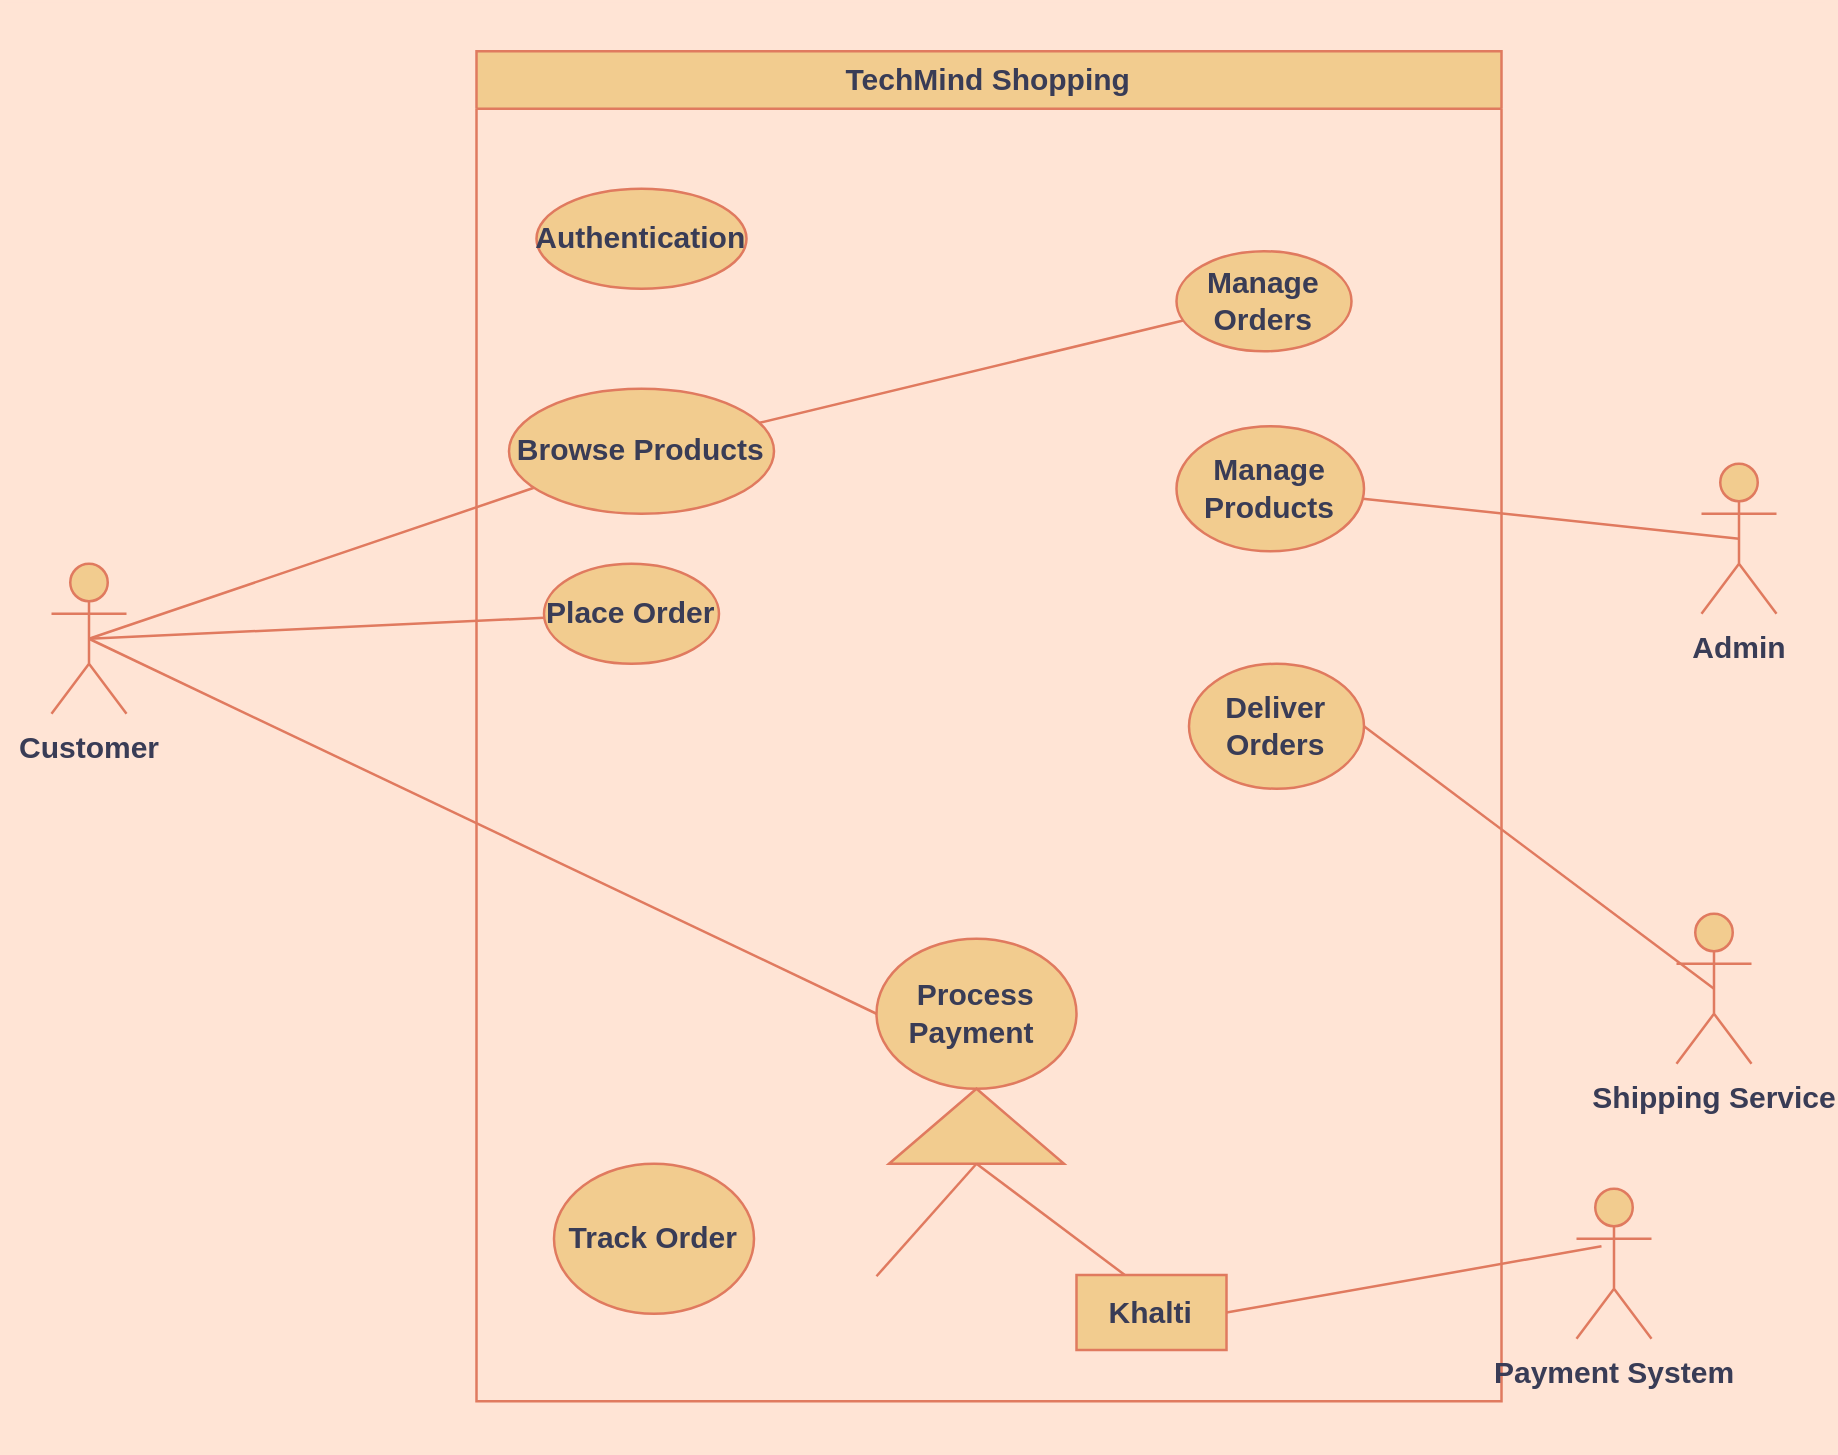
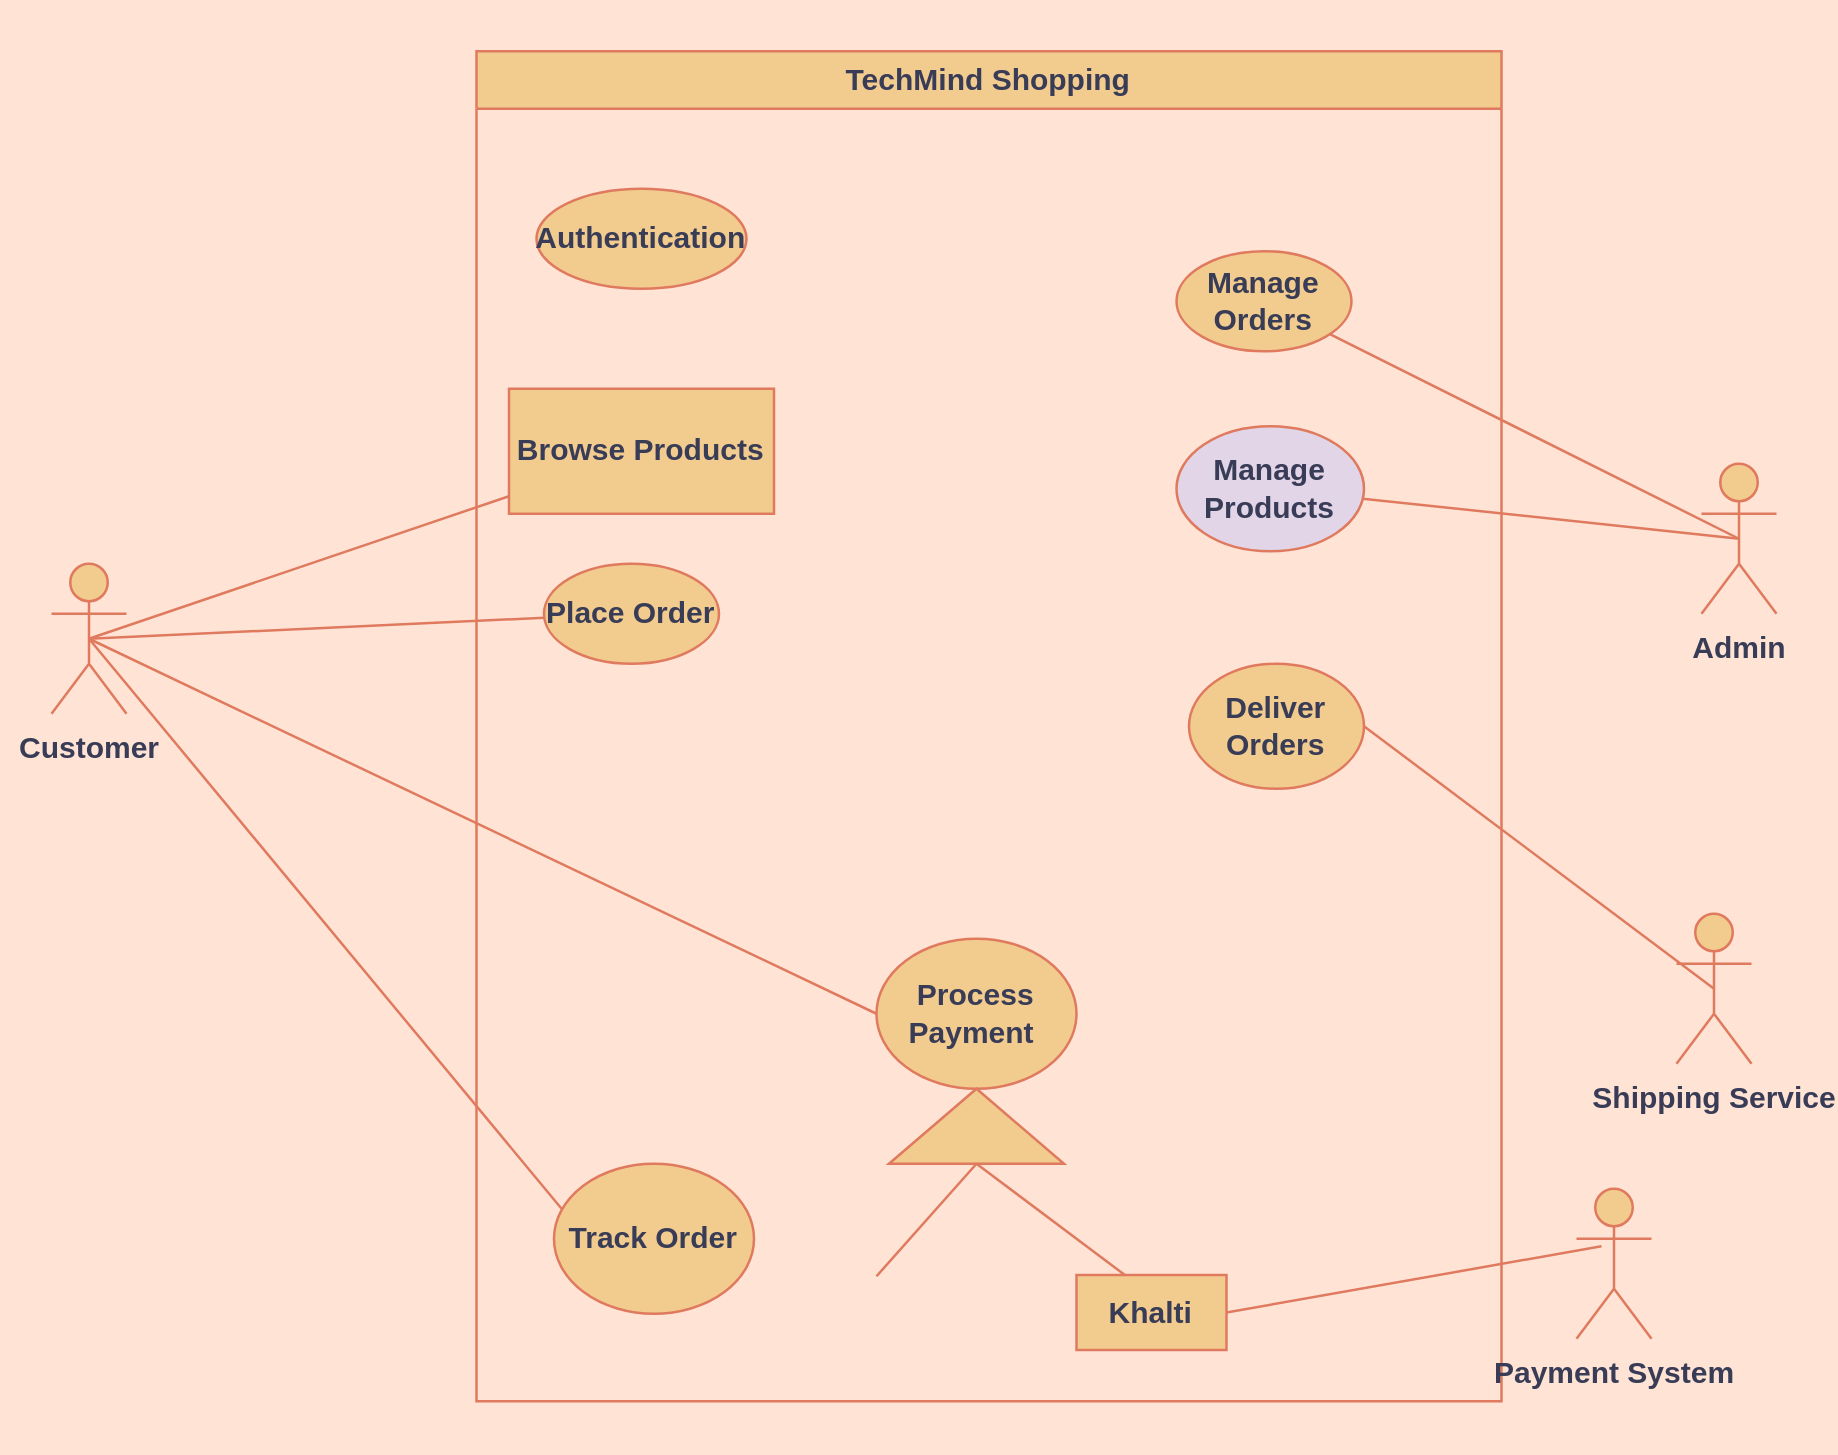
  <mxCell id="0" />
  <mxCell id="1" parent="0" />
  <mxCell id="2" value="Customer" style="shape=umlActor;verticalLabelPosition=bottom;verticalAlign=top;html=1;outlineConnect=0;fontStyle=1;labelBackgroundColor=none;fillColor=#F2CC8F;strokeColor=#E07A5F;fontColor=#393C56;rounded=0;" vertex="1" parent="1"><mxGeometry x="20" y="225" width="30" height="60" as="geometry" /></mxCell>
  <mxCell id="3" value="TechMind Shopping" style="swimlane;whiteSpace=wrap;html=1;fontStyle=1;labelBackgroundColor=none;fillColor=#F2CC8F;strokeColor=#E07A5F;fontColor=#393C56;rounded=0;" vertex="1" parent="1"><mxGeometry x="190" y="20" width="410" height="540" as="geometry" /></mxCell>
  <mxCell id="4" value="Authentication" style="ellipse;whiteSpace=wrap;html=1;fontStyle=1;labelBackgroundColor=none;fillColor=#F2CC8F;strokeColor=#E07A5F;fontColor=#393C56;rounded=0;" vertex="1" parent="3"><mxGeometry x="24" y="55" width="84" height="40" as="geometry" /></mxCell>
- <mxCell id="5" value="Browse Products" style="ellipse;whiteSpace=wrap;html=1;fontStyle=1;labelBackgroundColor=none;fillColor=#F2CC8F;strokeColor=#E07A5F;fontColor=#393C56;rounded=0;" vertex="1" parent="3"><mxGeometry x="13" y="135" width="106" height="50" as="geometry" /></mxCell>
+ <mxCell id="5" value="Browse Products" style="whiteSpace=wrap;html=1;fontStyle=1;labelBackgroundColor=none;fillColor=#F2CC8F;strokeColor=#E07A5F;fontColor=#393C56;rounded=0;" vertex="1" parent="3"><mxGeometry x="13" y="135" width="106" height="50" as="geometry" /></mxCell>
  <mxCell id="6" value="Place Order" style="ellipse;whiteSpace=wrap;html=1;fontStyle=1;labelBackgroundColor=none;fillColor=#F2CC8F;strokeColor=#E07A5F;fontColor=#393C56;rounded=0;" vertex="1" parent="3"><mxGeometry x="27" y="205" width="70" height="40" as="geometry" /></mxCell>
  <mxCell id="7" value="Manage Orders" style="ellipse;whiteSpace=wrap;html=1;fontStyle=1;labelBackgroundColor=none;fillColor=#F2CC8F;strokeColor=#E07A5F;fontColor=#393C56;rounded=0;" vertex="1" parent="3"><mxGeometry x="280" y="80" width="70" height="40" as="geometry" /></mxCell>
- <mxCell id="8" value="Manage Products" style="ellipse;whiteSpace=wrap;html=1;fontStyle=1;labelBackgroundColor=none;fillColor=#F2CC8F;strokeColor=#E07A5F;fontColor=#393C56;rounded=0;" vertex="1" parent="3"><mxGeometry x="280" y="150" width="75" height="50" as="geometry" /></mxCell>
+ <mxCell id="8" value="Manage Products" style="ellipse;whiteSpace=wrap;html=1;fontStyle=1;labelBackgroundColor=none;fillColor=#e1d5e7;strokeColor=#E07A5F;fontColor=#393C56;rounded=0;" vertex="1" parent="3"><mxGeometry x="280" y="150" width="75" height="50" as="geometry" /></mxCell>
  <mxCell id="9" value="Track Order" style="ellipse;whiteSpace=wrap;html=1;fontStyle=1;labelBackgroundColor=none;fillColor=#F2CC8F;strokeColor=#E07A5F;fontColor=#393C56;rounded=0;" vertex="1" parent="3"><mxGeometry x="31" y="445" width="80" height="60" as="geometry" /></mxCell>
  <mxCell id="10" value="Deliver Orders" style="ellipse;whiteSpace=wrap;html=1;fontStyle=1;labelBackgroundColor=none;fillColor=#F2CC8F;strokeColor=#E07A5F;fontColor=#393C56;rounded=0;" vertex="1" parent="3"><mxGeometry x="285" y="245" width="70" height="50" as="geometry" /></mxCell>
  <mxCell id="11" value="Process Payment&amp;nbsp;" style="ellipse;whiteSpace=wrap;html=1;fontStyle=1;labelBackgroundColor=none;fillColor=#F2CC8F;strokeColor=#E07A5F;fontColor=#393C56;rounded=0;" vertex="1" parent="3"><mxGeometry x="160" y="355" width="80" height="60" as="geometry" /></mxCell>
  <mxCell id="12" style="edgeStyle=orthogonalEdgeStyle;rounded=0;orthogonalLoop=1;jettySize=auto;html=1;exitX=0;exitY=0.5;exitDx=0;exitDy=0;fontStyle=1;labelBackgroundColor=none;strokeColor=#E07A5F;fontColor=default;" edge="1" parent="3" source="13"><mxGeometry relative="1" as="geometry"><mxPoint x="204.5" y="435" as="targetPoint" /></mxGeometry></mxCell>
  <mxCell id="13" value="" style="triangle;whiteSpace=wrap;html=1;rotation=-90;fontStyle=1;labelBackgroundColor=none;fillColor=#F2CC8F;strokeColor=#E07A5F;fontColor=#393C56;rounded=0;" vertex="1" parent="3"><mxGeometry x="185" y="395" width="30" height="70" as="geometry" /></mxCell>
  <mxCell id="14" value="" style="endArrow=none;html=1;rounded=0;entryX=0;entryY=0.5;entryDx=0;entryDy=0;fontStyle=1;labelBackgroundColor=none;strokeColor=#E07A5F;fontColor=default;" edge="1" parent="3" target="13"><mxGeometry width="50" height="50" relative="1" as="geometry"><mxPoint x="160" y="490" as="sourcePoint" /><mxPoint x="200" y="430" as="targetPoint" /></mxGeometry></mxCell>
  <mxCell id="15" value="" style="endArrow=none;html=1;rounded=0;exitX=0;exitY=0.5;exitDx=0;exitDy=0;fontStyle=1;labelBackgroundColor=none;strokeColor=#E07A5F;fontColor=default;" edge="1" parent="3" source="13"><mxGeometry width="50" height="50" relative="1" as="geometry"><mxPoint x="210" y="430" as="sourcePoint" /><mxPoint x="260" y="490" as="targetPoint" /></mxGeometry></mxCell>
  <mxCell id="16" value="Khalti" style="rounded=0;whiteSpace=wrap;html=1;fontStyle=1;labelBackgroundColor=none;fillColor=#F2CC8F;strokeColor=#E07A5F;fontColor=#393C56;" vertex="1" parent="3"><mxGeometry x="240" y="489.5" width="60" height="30" as="geometry" /></mxCell>
  <mxCell id="17" value="" style="endArrow=none;html=1;rounded=0;exitX=0.5;exitY=0.5;exitDx=0;exitDy=0;exitPerimeter=0;fontStyle=1;labelBackgroundColor=none;strokeColor=#E07A5F;fontColor=default;" edge="1" parent="1" source="2" target="5"><mxGeometry width="50" height="50" relative="1" as="geometry"><mxPoint x="66" y="172.01" as="sourcePoint" /><mxPoint x="115" y="225" as="targetPoint" /><Array as="points" /></mxGeometry></mxCell>
  <mxCell id="18" value="" style="endArrow=none;html=1;rounded=0;entryX=0.5;entryY=0.5;entryDx=0;entryDy=0;entryPerimeter=0;fontStyle=1;labelBackgroundColor=none;strokeColor=#E07A5F;fontColor=default;" edge="1" parent="1" source="6" target="2"><mxGeometry width="50" height="50" relative="1" as="geometry"><mxPoint x="180" y="275" as="sourcePoint" /><mxPoint x="40" y="195" as="targetPoint" /></mxGeometry></mxCell>
  <mxCell id="19" value="Admin&lt;div&gt;&lt;br&gt;&lt;/div&gt;" style="shape=umlActor;verticalLabelPosition=bottom;verticalAlign=top;html=1;outlineConnect=0;fontStyle=1;labelBackgroundColor=none;fillColor=#F2CC8F;strokeColor=#E07A5F;fontColor=#393C56;rounded=0;" vertex="1" parent="1"><mxGeometry x="680" y="185" width="30" height="60" as="geometry" /></mxCell>
- <mxCell id="20" value="" style="endArrow=none;html=1;rounded=0;fontStyle=1;labelBackgroundColor=none;strokeColor=#E07A5F;fontColor=default;" edge="1" parent="1" source="7" target="5"><mxGeometry width="50" height="50" relative="1" as="geometry"><mxPoint x="530" y="125" as="sourcePoint" /><mxPoint x="630" y="215" as="targetPoint" /></mxGeometry></mxCell>
+ <mxCell id="20" value="" style="endArrow=none;html=1;rounded=0;entryX=0.5;entryY=0.5;entryDx=0;entryDy=0;entryPerimeter=0;fontStyle=1;labelBackgroundColor=none;strokeColor=#E07A5F;fontColor=default;" edge="1" parent="1" source="7" target="19"><mxGeometry width="50" height="50" relative="1" as="geometry"><mxPoint x="530" y="125" as="sourcePoint" /><mxPoint x="630" y="215" as="targetPoint" /></mxGeometry></mxCell>
  <mxCell id="21" value="" style="endArrow=none;html=1;rounded=0;entryX=0.5;entryY=0.5;entryDx=0;entryDy=0;entryPerimeter=0;fontStyle=1;labelBackgroundColor=none;strokeColor=#E07A5F;fontColor=default;" edge="1" parent="1" source="8" target="19"><mxGeometry width="50" height="50" relative="1" as="geometry"><mxPoint x="530" y="235" as="sourcePoint" /><mxPoint x="630" y="235" as="targetPoint" /></mxGeometry></mxCell>
  <mxCell id="22" value="" style="endArrow=none;html=1;rounded=0;exitX=0;exitY=0.5;exitDx=0;exitDy=0;fontStyle=1;labelBackgroundColor=none;strokeColor=#E07A5F;fontColor=default;" edge="1" parent="1" source="11"><mxGeometry width="50" height="50" relative="1" as="geometry"><mxPoint x="280" y="385" as="sourcePoint" /><mxPoint x="35" y="255" as="targetPoint" /></mxGeometry></mxCell>
  <mxCell id="23" value="Shipping Service" style="shape=umlActor;verticalLabelPosition=bottom;verticalAlign=top;html=1;outlineConnect=0;fontStyle=1;labelBackgroundColor=none;fillColor=#F2CC8F;strokeColor=#E07A5F;fontColor=#393C56;rounded=0;" vertex="1" parent="1"><mxGeometry x="670" y="365" width="30" height="60" as="geometry" /></mxCell>
  <mxCell id="24" value="Payment System" style="shape=umlActor;verticalLabelPosition=bottom;verticalAlign=top;html=1;outlineConnect=0;fontStyle=1;labelBackgroundColor=none;fillColor=#F2CC8F;strokeColor=#E07A5F;fontColor=#393C56;rounded=0;" vertex="1" parent="1"><mxGeometry x="630" y="475" width="30" height="60" as="geometry" /></mxCell>
  <mxCell id="25" value="" style="endArrow=none;html=1;rounded=0;entryX=1;entryY=0.5;entryDx=0;entryDy=0;exitX=0.5;exitY=0.5;exitDx=0;exitDy=0;exitPerimeter=0;fontStyle=1;labelBackgroundColor=none;strokeColor=#E07A5F;fontColor=default;" edge="1" parent="1" source="23" target="10"><mxGeometry width="50" height="50" relative="1" as="geometry"><mxPoint x="600" y="365" as="sourcePoint" /><mxPoint x="650" y="315" as="targetPoint" /></mxGeometry></mxCell>
+ <mxCell id="26" value="" style="endArrow=none;html=1;rounded=0;exitX=0.038;exitY=0.3;exitDx=0;exitDy=0;exitPerimeter=0;entryX=0.5;entryY=0.5;entryDx=0;entryDy=0;entryPerimeter=0;fontStyle=1;labelBackgroundColor=none;strokeColor=#E07A5F;fontColor=default;" edge="1" parent="1" source="9" target="2"><mxGeometry width="50" height="50" relative="1" as="geometry"><mxPoint x="0" y="405" as="sourcePoint" /><mxPoint x="30" y="195" as="targetPoint" /></mxGeometry></mxCell>
  <mxCell id="27" value="" style="endArrow=none;html=1;rounded=0;exitX=1;exitY=0.5;exitDx=0;exitDy=0;fontStyle=1;labelBackgroundColor=none;strokeColor=#E07A5F;fontColor=default;" edge="1" parent="1" source="16"><mxGeometry width="50" height="50" relative="1" as="geometry"><mxPoint x="480" y="535" as="sourcePoint" /><mxPoint x="640" y="498" as="targetPoint" /></mxGeometry></mxCell>
